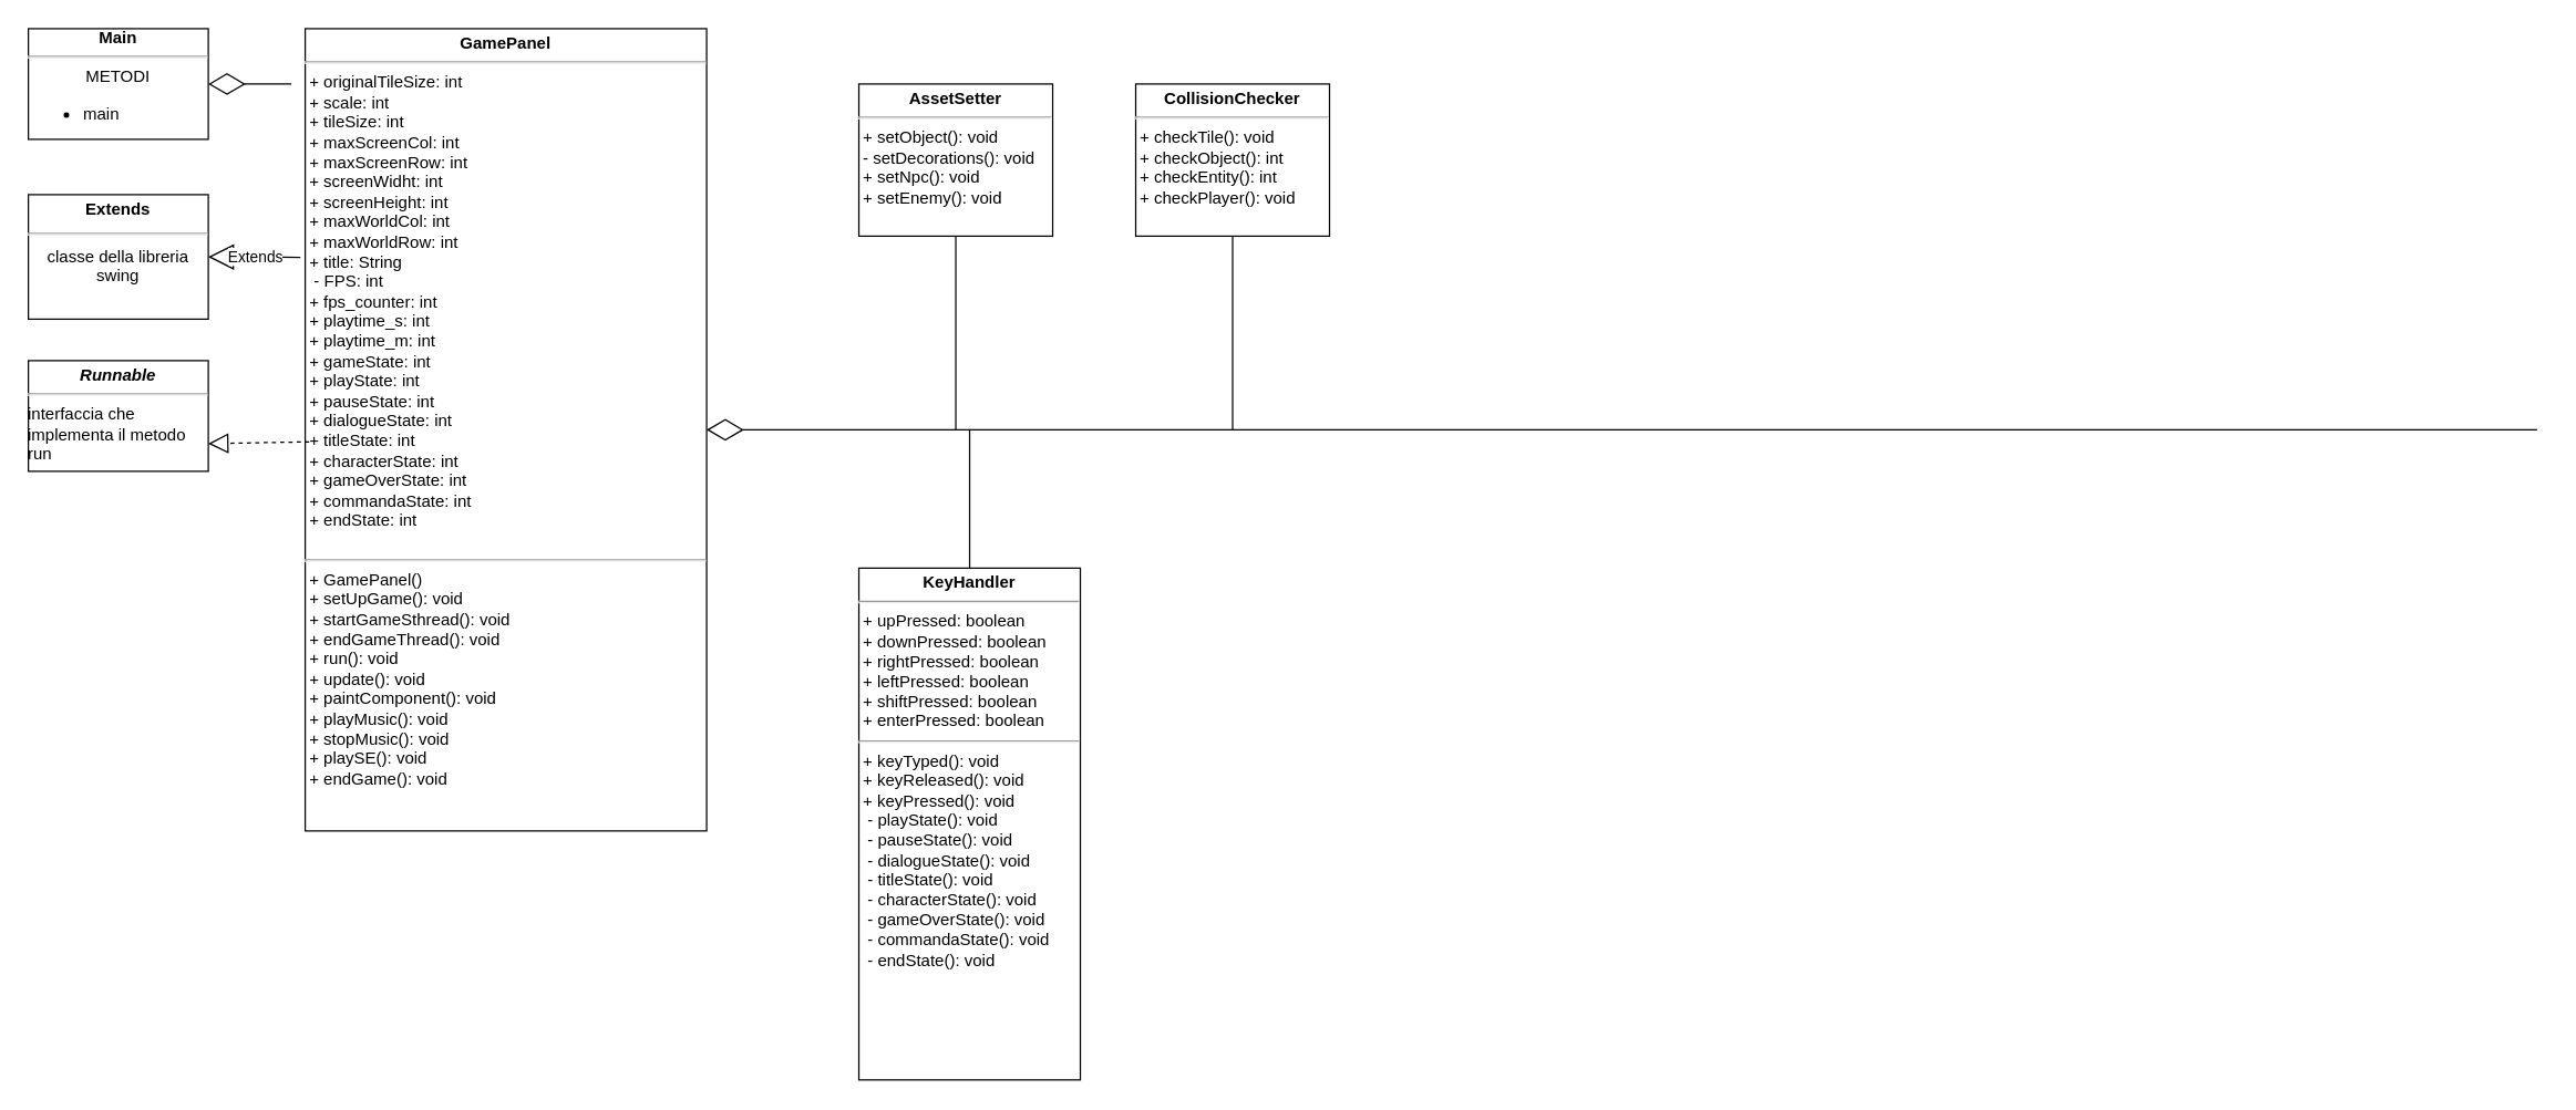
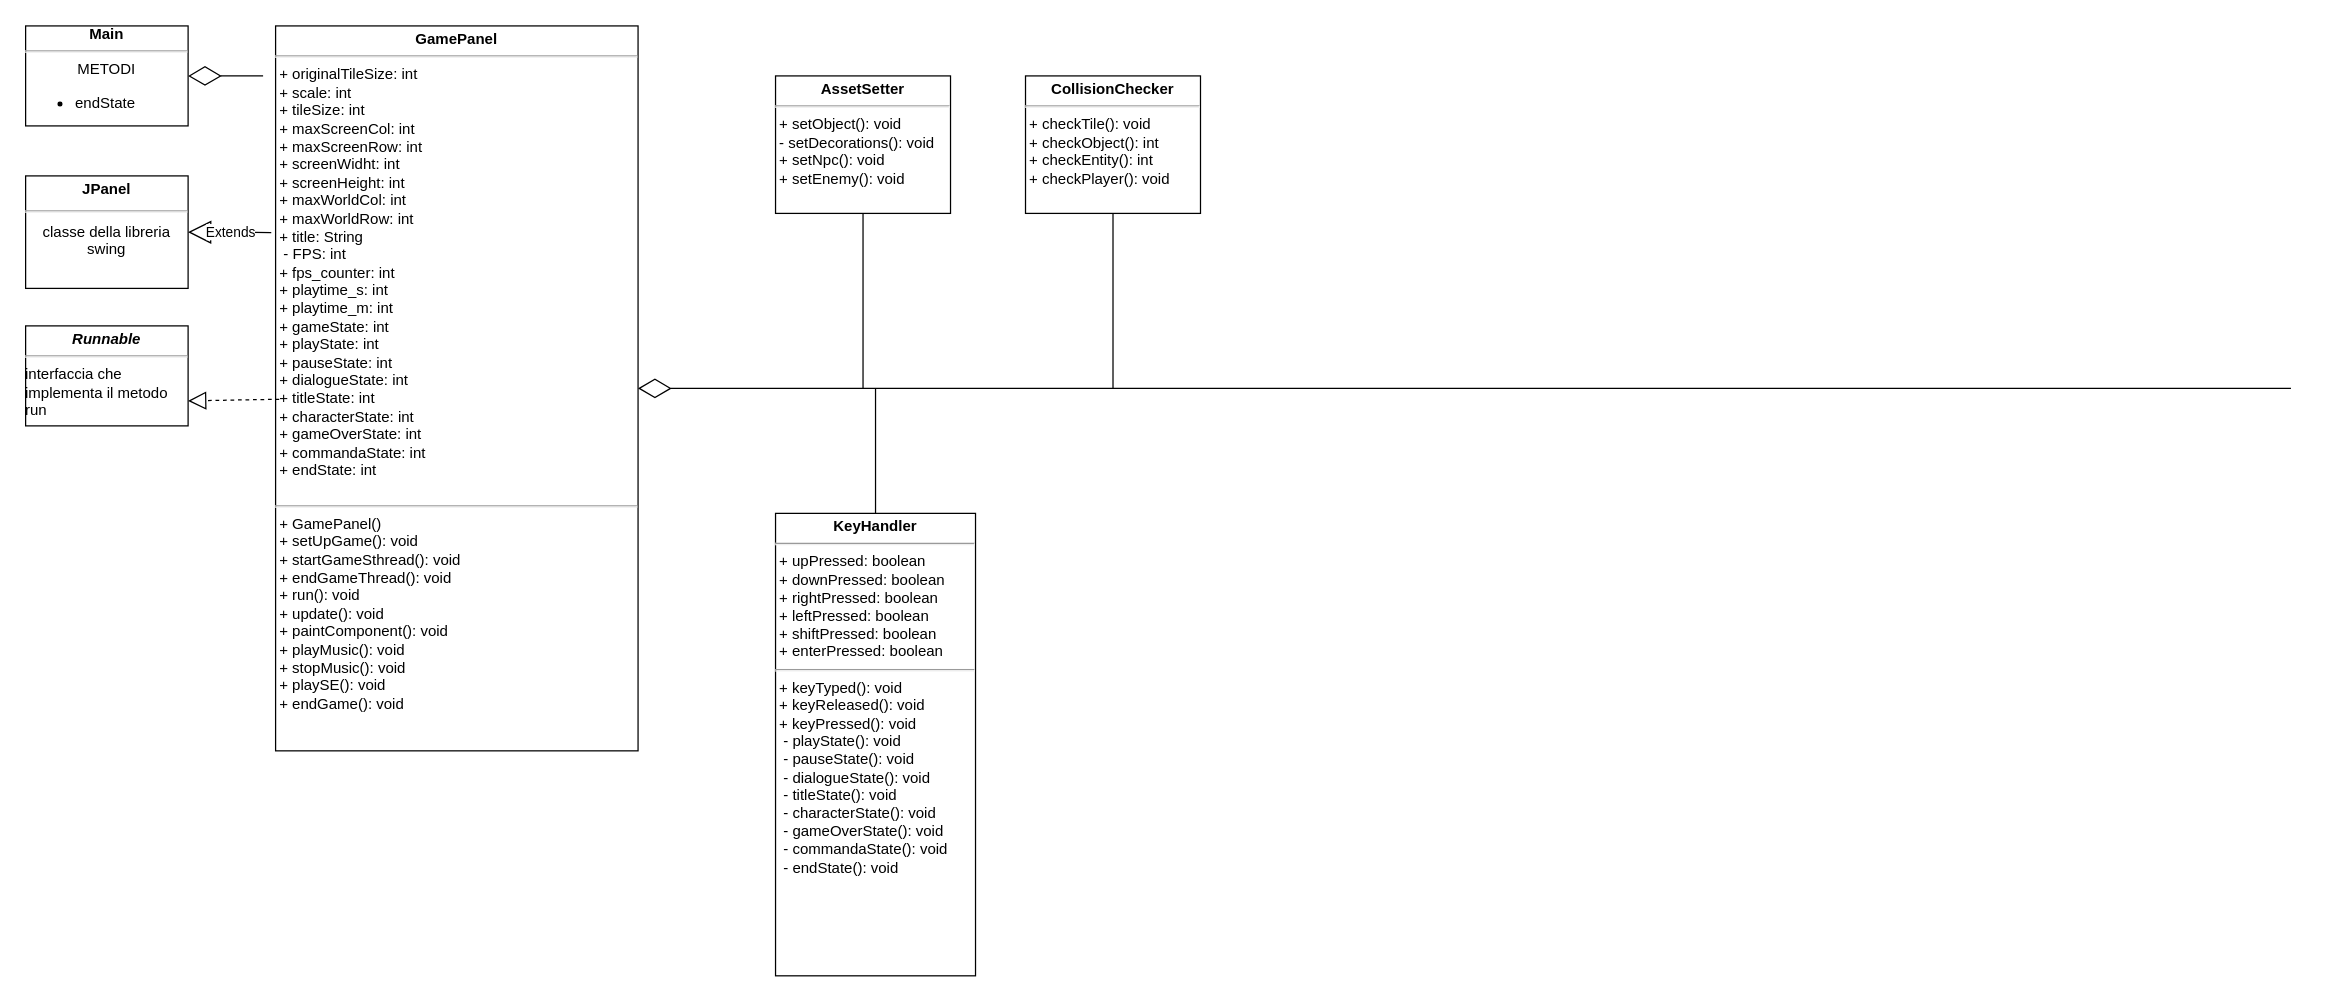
  <mxCell id="0" />
  <mxCell id="1" parent="0" />
- <mxCell id="2" value="&lt;b&gt;Main&lt;br&gt;&lt;/b&gt;&lt;hr&gt;METODI&lt;br&gt;&lt;ul&gt;&lt;li style=&quot;text-align: left;&quot;&gt;main&lt;/li&gt;&lt;/ul&gt;" style="verticalAlign=top;align=center;overflow=fill;fontSize=12;fontFamily=Helvetica;html=1;whiteSpace=wrap;" parent="1" vertex="1"><mxGeometry x="20" y="20" width="130" height="80" as="geometry" /></mxCell>
+ <mxCell id="2" value="&lt;b&gt;Main&lt;br&gt;&lt;/b&gt;&lt;hr&gt;METODI&lt;br&gt;&lt;ul&gt;&lt;li style=&quot;text-align: left;&quot;&gt;endState&lt;/li&gt;&lt;/ul&gt;" style="verticalAlign=top;align=center;overflow=fill;fontSize=12;fontFamily=Helvetica;html=1;whiteSpace=wrap;" parent="1" vertex="1"><mxGeometry x="20" y="20" width="130" height="80" as="geometry" /></mxCell>
  <mxCell id="3" value="&lt;p style=&quot;text-align: center; margin: 4px 0px 0px;&quot;&gt;&lt;b&gt;GamePanel&lt;/b&gt;&lt;/p&gt;&lt;hr&gt;&amp;nbsp;+ originalTileSize: int&lt;br&gt;&amp;nbsp;+ scale: int&lt;br&gt;&amp;nbsp;+ tileSize: int&lt;br&gt;&amp;nbsp;+ maxScreenCol: int&lt;br&gt;&amp;nbsp;+ maxScreenRow: int&lt;br&gt;&amp;nbsp;+ screenWidht: int&lt;br&gt;&amp;nbsp;+ screenHeight: int&lt;br&gt;&amp;nbsp;+ maxWorldCol: int&lt;br&gt;&amp;nbsp;+ maxWorldRow: int&lt;br&gt;&amp;nbsp;+ title: String&lt;br&gt;&amp;nbsp; - FPS: int&lt;br&gt;&amp;nbsp;+ fps_counter: int&lt;br&gt;&amp;nbsp;+ playtime_s: int&lt;br&gt;&amp;nbsp;+ playtime_m: int&lt;br&gt;&amp;nbsp;+ gameState: int&lt;br&gt;&amp;nbsp;+ playState: int&lt;br&gt;&amp;nbsp;+ pauseState: int&lt;br&gt;&amp;nbsp;+ dialogueState: int&lt;br&gt;&amp;nbsp;+ titleState: int&lt;br&gt;&amp;nbsp;+ characterState: int&lt;br&gt;&amp;nbsp;+ gameOverState: int&lt;br&gt;&amp;nbsp;+ commandaState: int&lt;br&gt;&amp;nbsp;+ endState: int&lt;br&gt;&amp;nbsp;&lt;hr&gt;&amp;nbsp;+ GamePanel()&lt;br&gt;&amp;nbsp;+ setUpGame(): void&lt;br&gt;&amp;nbsp;+ startGameSthread(): void&lt;br&gt;&amp;nbsp;+ endGameThread(): void&lt;br&gt;&amp;nbsp;+ run(): void&lt;br&gt;&amp;nbsp;+ update(): void&lt;br&gt;&amp;nbsp;+ paintComponent(): void&lt;br&gt;&amp;nbsp;+ playMusic(): void&lt;br&gt;&amp;nbsp;+ stopMusic(): void&lt;br&gt;&amp;nbsp;+ playSE(): void&lt;br&gt;&amp;nbsp;+ endGame(): void&lt;br&gt;" style="verticalAlign=top;align=left;overflow=fill;fontSize=12;fontFamily=Helvetica;html=1;whiteSpace=wrap;" parent="1" vertex="1"><mxGeometry x="220" y="20" width="290" height="580" as="geometry" /></mxCell>
  <mxCell id="4" value="" style="endArrow=diamondThin;endFill=0;endSize=24;html=1;rounded=0;" parent="1" target="2" edge="1"><mxGeometry width="160" relative="1" as="geometry"><mxPoint x="210" y="60" as="sourcePoint" /><mxPoint x="430" y="129.5" as="targetPoint" /></mxGeometry></mxCell>
- <mxCell id="5" value="&lt;p style=&quot;margin:0px;margin-top:4px;text-align:center;&quot;&gt;&lt;/p&gt;&lt;div style=&quot;text-align: center; height: 2px;&quot;&gt;&lt;b&gt;Extends&lt;/b&gt;&lt;/div&gt;&lt;div style=&quot;text-align: center; height: 2px;&quot;&gt;&lt;b&gt;&lt;br&gt;&lt;/b&gt;&lt;/div&gt;&lt;div style=&quot;text-align: center; height: 2px;&quot;&gt;&lt;b&gt;&lt;br&gt;&lt;/b&gt;&lt;/div&gt;&lt;div style=&quot;text-align: center; height: 2px;&quot;&gt;&lt;b&gt;&lt;br&gt;&lt;/b&gt;&lt;/div&gt;&lt;div style=&quot;text-align: center; height: 2px;&quot;&gt;&lt;b&gt;&lt;br&gt;&lt;/b&gt;&lt;/div&gt;&lt;div style=&quot;text-align: center; height: 2px;&quot;&gt;&lt;b&gt;&lt;br&gt;&lt;/b&gt;&lt;/div&gt;&lt;div style=&quot;text-align: center; height: 2px;&quot;&gt;&lt;b&gt;&lt;br&gt;&lt;/b&gt;&lt;/div&gt;&lt;div style=&quot;text-align: center; height: 2px;&quot;&gt;&lt;b&gt;&lt;br&gt;&lt;/b&gt;&lt;/div&gt;&lt;div style=&quot;text-align: center; height: 2px;&quot;&gt;&lt;b&gt;&lt;br&gt;&lt;/b&gt;&lt;/div&gt;&lt;div style=&quot;text-align: center; height: 2px;&quot;&gt;&lt;hr&gt;&lt;br&gt;&lt;/div&gt;&lt;div style=&quot;text-align: center; height: 2px;&quot;&gt;&lt;br&gt;&lt;/div&gt;&lt;div style=&quot;text-align: center; height: 2px;&quot;&gt;&lt;br&gt;&lt;/div&gt;&lt;div style=&quot;text-align: center; height: 2px;&quot;&gt;&lt;br&gt;&lt;/div&gt;&lt;div style=&quot;text-align: center; height: 2px;&quot;&gt;&lt;br&gt;&lt;/div&gt;&lt;div style=&quot;text-align: center; height: 2px;&quot;&gt;classe della libreria swing&lt;/div&gt;" style="verticalAlign=top;align=left;overflow=fill;fontSize=12;fontFamily=Helvetica;html=1;whiteSpace=wrap;" parent="1" vertex="1"><mxGeometry x="20" y="140" width="130" height="90" as="geometry" /></mxCell>
+ <mxCell id="5" value="&lt;p style=&quot;margin:0px;margin-top:4px;text-align:center;&quot;&gt;&lt;/p&gt;&lt;div style=&quot;text-align: center; height: 2px;&quot;&gt;&lt;b&gt;JPanel&lt;/b&gt;&lt;/div&gt;&lt;div style=&quot;text-align: center; height: 2px;&quot;&gt;&lt;b&gt;&lt;br&gt;&lt;/b&gt;&lt;/div&gt;&lt;div style=&quot;text-align: center; height: 2px;&quot;&gt;&lt;b&gt;&lt;br&gt;&lt;/b&gt;&lt;/div&gt;&lt;div style=&quot;text-align: center; height: 2px;&quot;&gt;&lt;b&gt;&lt;br&gt;&lt;/b&gt;&lt;/div&gt;&lt;div style=&quot;text-align: center; height: 2px;&quot;&gt;&lt;b&gt;&lt;br&gt;&lt;/b&gt;&lt;/div&gt;&lt;div style=&quot;text-align: center; height: 2px;&quot;&gt;&lt;b&gt;&lt;br&gt;&lt;/b&gt;&lt;/div&gt;&lt;div style=&quot;text-align: center; height: 2px;&quot;&gt;&lt;b&gt;&lt;br&gt;&lt;/b&gt;&lt;/div&gt;&lt;div style=&quot;text-align: center; height: 2px;&quot;&gt;&lt;b&gt;&lt;br&gt;&lt;/b&gt;&lt;/div&gt;&lt;div style=&quot;text-align: center; height: 2px;&quot;&gt;&lt;b&gt;&lt;br&gt;&lt;/b&gt;&lt;/div&gt;&lt;div style=&quot;text-align: center; height: 2px;&quot;&gt;&lt;hr&gt;&lt;br&gt;&lt;/div&gt;&lt;div style=&quot;text-align: center; height: 2px;&quot;&gt;&lt;br&gt;&lt;/div&gt;&lt;div style=&quot;text-align: center; height: 2px;&quot;&gt;&lt;br&gt;&lt;/div&gt;&lt;div style=&quot;text-align: center; height: 2px;&quot;&gt;&lt;br&gt;&lt;/div&gt;&lt;div style=&quot;text-align: center; height: 2px;&quot;&gt;&lt;br&gt;&lt;/div&gt;&lt;div style=&quot;text-align: center; height: 2px;&quot;&gt;classe della libreria swing&lt;/div&gt;" style="verticalAlign=top;align=left;overflow=fill;fontSize=12;fontFamily=Helvetica;html=1;whiteSpace=wrap;" parent="1" vertex="1"><mxGeometry x="20" y="140" width="130" height="90" as="geometry" /></mxCell>
  <mxCell id="6" value="Extends" style="endArrow=block;endSize=16;endFill=0;html=1;rounded=0;exitX=-0.012;exitY=0.285;exitDx=0;exitDy=0;entryX=1;entryY=0.5;entryDx=0;entryDy=0;exitPerimeter=0;" parent="1" source="3" target="5" edge="1"><mxGeometry width="160" relative="1" as="geometry"><mxPoint x="290" y="390" as="sourcePoint" /><mxPoint x="450" y="390" as="targetPoint" /></mxGeometry></mxCell>
  <mxCell id="7" value="&lt;p style=&quot;margin:0px;margin-top:4px;text-align:center;&quot;&gt;&lt;i&gt;&lt;b&gt;Runnable&lt;/b&gt;&lt;/i&gt;&lt;/p&gt;&lt;hr&gt;interfaccia che implementa il metodo run" style="verticalAlign=top;align=left;overflow=fill;fontSize=12;fontFamily=Helvetica;html=1;whiteSpace=wrap;" parent="1" vertex="1"><mxGeometry x="20" y="260" width="130" height="80" as="geometry" /></mxCell>
  <mxCell id="8" value="" style="endArrow=block;dashed=1;endFill=0;endSize=12;html=1;rounded=0;exitX=0.01;exitY=0.515;exitDx=0;exitDy=0;entryX=1;entryY=0.75;entryDx=0;entryDy=0;exitPerimeter=0;" parent="1" source="3" target="7" edge="1"><mxGeometry width="160" relative="1" as="geometry"><mxPoint x="290" y="390" as="sourcePoint" /><mxPoint x="450" y="390" as="targetPoint" /></mxGeometry></mxCell>
  <mxCell id="9" value="" style="endArrow=diamondThin;endFill=0;endSize=24;html=1;rounded=0;entryX=1;entryY=0.5;entryDx=0;entryDy=0;" parent="1" target="3" edge="1"><mxGeometry width="160" relative="1" as="geometry"><mxPoint x="1832.462" y="310" as="sourcePoint" /><mxPoint x="490" y="400" as="targetPoint" /><Array as="points" /></mxGeometry></mxCell>
  <mxCell id="10" value="&lt;p style=&quot;margin:0px;margin-top:4px;text-align:center;&quot;&gt;&lt;b&gt;AssetSetter&lt;/b&gt;&lt;/p&gt;&lt;hr&gt;&amp;nbsp;+ setObject(): void&lt;br&gt;&amp;nbsp;- setDecorations(): void&lt;br&gt;&amp;nbsp;+ setNpc(): void&lt;br&gt;&amp;nbsp;+ setEnemy(): void" style="verticalAlign=top;align=left;overflow=fill;fontSize=12;fontFamily=Helvetica;html=1;whiteSpace=wrap;" parent="1" vertex="1"><mxGeometry x="620" y="60" width="140" height="110" as="geometry" /></mxCell>
  <mxCell id="11" value="" style="endArrow=none;html=1;rounded=0;entryX=0.5;entryY=1;entryDx=0;entryDy=0;" parent="1" target="10" edge="1"><mxGeometry width="50" height="50" relative="1" as="geometry"><mxPoint x="690" y="310" as="sourcePoint" /><mxPoint x="970" y="190" as="targetPoint" /></mxGeometry></mxCell>
  <mxCell id="12" value="&lt;p style=&quot;margin:0px;margin-top:4px;text-align:center;&quot;&gt;&lt;b&gt;CollisionChecker&lt;/b&gt;&lt;/p&gt;&lt;hr&gt;&amp;nbsp;+ checkTile(): void&lt;br&gt;&amp;nbsp;+ checkObject(): int&lt;br&gt;&amp;nbsp;+ checkEntity(): int&lt;br&gt;&amp;nbsp;+ checkPlayer(): void" style="verticalAlign=top;align=left;overflow=fill;fontSize=12;fontFamily=Helvetica;html=1;whiteSpace=wrap;" parent="1" vertex="1"><mxGeometry x="820" y="60" width="140" height="110" as="geometry" /></mxCell>
  <mxCell id="13" value="" style="endArrow=none;html=1;rounded=0;entryX=0.5;entryY=1;entryDx=0;entryDy=0;" parent="1" target="12" edge="1"><mxGeometry width="50" height="50" relative="1" as="geometry"><mxPoint x="890" y="310" as="sourcePoint" /><mxPoint x="920" y="160" as="targetPoint" /></mxGeometry></mxCell>
  <mxCell id="14" value="&lt;p style=&quot;margin:0px;margin-top:4px;text-align:center;&quot;&gt;&lt;b&gt;KeyHandler&lt;/b&gt;&lt;/p&gt;&lt;hr&gt;&amp;nbsp;+ upPressed: boolean&lt;br&gt;&amp;nbsp;+ downPressed: boolean&lt;br&gt;&amp;nbsp;+ rightPressed: boolean&lt;br&gt;&amp;nbsp;+ leftPressed: boolean&lt;br&gt;&amp;nbsp;+ shiftPressed: boolean&lt;br&gt;&amp;nbsp;+ enterPressed: boolean&lt;hr&gt;&amp;nbsp;+ keyTyped(): void&lt;br&gt;&amp;nbsp;+ keyReleased(): void&lt;br&gt;&amp;nbsp;+ keyPressed(): void&lt;br&gt;&amp;nbsp; - playState(): void&lt;br&gt;&amp;nbsp; - pauseState(): void&lt;br&gt;&amp;nbsp; - dialogueState(): void&lt;br&gt;&amp;nbsp; - titleState(): void&lt;br&gt;&amp;nbsp; - characterState(): void&lt;br&gt;&amp;nbsp; - gameOverState(): void&lt;br&gt;&amp;nbsp; - commandaState(): void&lt;br&gt;&amp;nbsp; - endState(): void" style="verticalAlign=top;align=left;overflow=fill;fontSize=12;fontFamily=Helvetica;html=1;whiteSpace=wrap;" parent="1" vertex="1"><mxGeometry x="620" y="410" width="160" height="370" as="geometry" /></mxCell>
  <mxCell id="15" value="" style="endArrow=none;html=1;rounded=0;exitX=0.5;exitY=0;exitDx=0;exitDy=0;" parent="1" source="14" edge="1"><mxGeometry width="50" height="50" relative="1" as="geometry"><mxPoint x="610" y="450" as="sourcePoint" /><mxPoint x="700" y="310" as="targetPoint" /></mxGeometry></mxCell>
